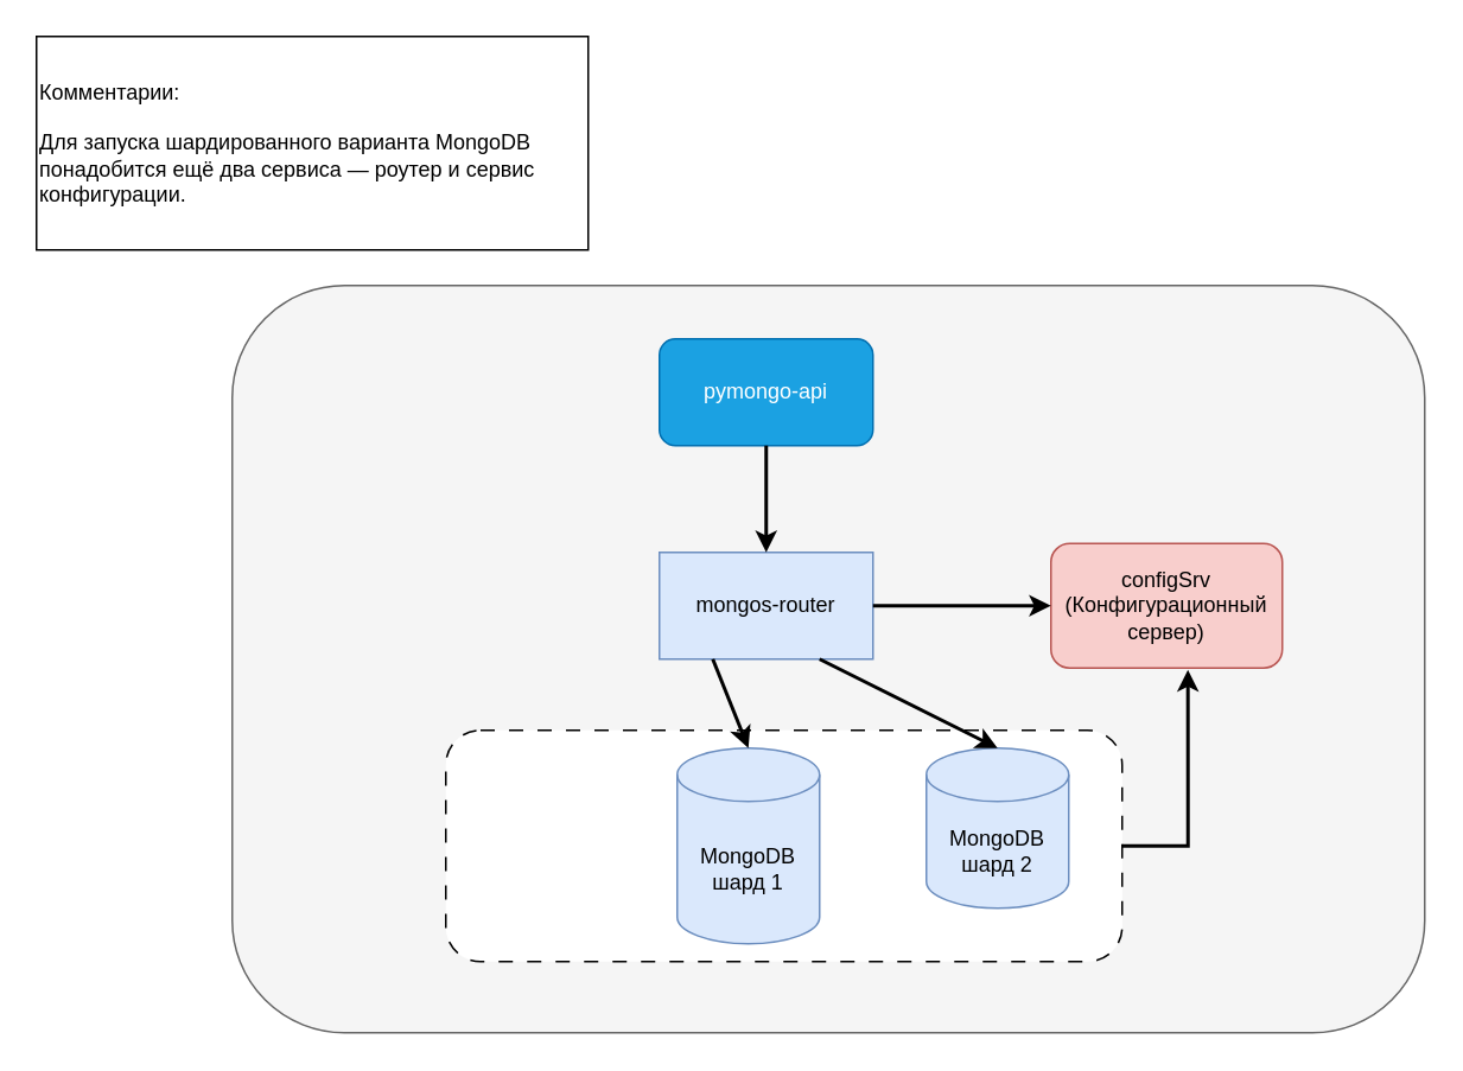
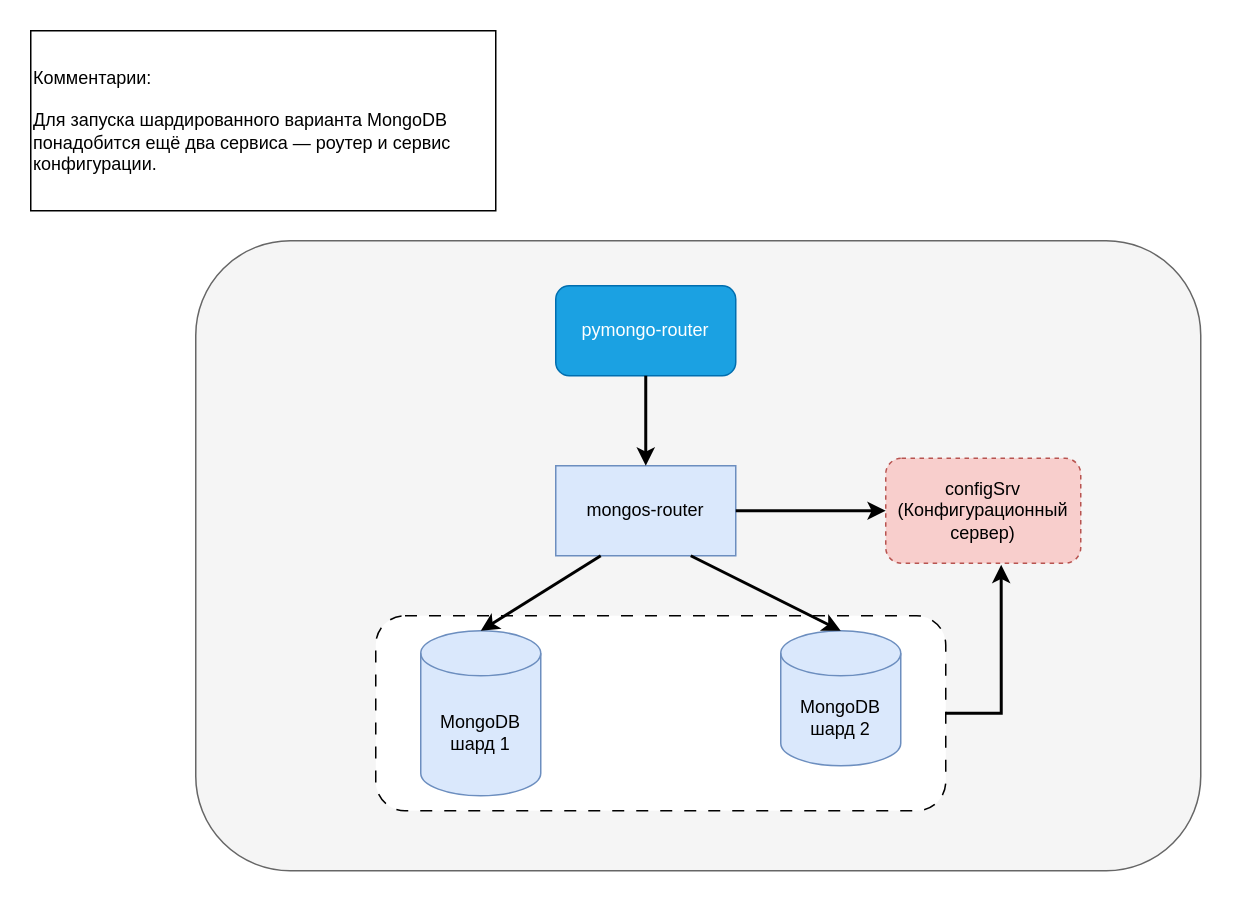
  <mxCell id="0" />
  <mxCell id="1" parent="0" />
  <mxCell id="2" value="" style="rounded=1;whiteSpace=wrap;html=1;fillColor=#f5f5f5;fontColor=#333333;strokeColor=#666666;" vertex="1" parent="1"><mxGeometry x="130" y="160" width="670" height="420" as="geometry" /></mxCell>
  <mxCell id="3" value="" style="rounded=1;whiteSpace=wrap;html=1;dashed=1;dashPattern=8 8;perimeterSpacing=0;glass=0;" vertex="1" parent="1"><mxGeometry x="250" y="410" width="380" height="130" as="geometry" /></mxCell>
- <mxCell id="4" value="pymongo-api" style="rounded=1;whiteSpace=wrap;html=1;fillColor=#1ba1e2;fontColor=#ffffff;strokeColor=#006EAF;" parent="1" vertex="1"><mxGeometry x="370" y="190" width="120" height="60" as="geometry" /></mxCell>
- <mxCell id="5" value="MongoDB&lt;div&gt;шард 1&lt;/div&gt;" style="shape=cylinder3;whiteSpace=wrap;html=1;boundedLbl=1;backgroundOutline=1;size=15;fillColor=#dae8fc;strokeColor=#6c8ebf;" vertex="1" parent="1"><mxGeometry x="380" y="420" width="80" height="110" as="geometry" /></mxCell>
+ <mxCell id="4" value="pymongo-router" style="rounded=1;whiteSpace=wrap;html=1;fillColor=#1ba1e2;fontColor=#ffffff;strokeColor=#006EAF;" parent="1" vertex="1"><mxGeometry x="370" y="190" width="120" height="60" as="geometry" /></mxCell>
+ <mxCell id="5" value="MongoDB&lt;div&gt;шард 1&lt;/div&gt;" style="shape=cylinder3;whiteSpace=wrap;html=1;boundedLbl=1;backgroundOutline=1;size=15;fillColor=#dae8fc;strokeColor=#6c8ebf;" vertex="1" parent="1"><mxGeometry x="280" y="420" width="80" height="110" as="geometry" /></mxCell>
  <mxCell id="6" value="Комментарии:&amp;nbsp;&lt;div&gt;&lt;br&gt;&lt;div&gt;Для запуска шардированного варианта MongoDB понадобится ещё два сервиса — роутер и сервис конфигурации.&lt;/div&gt;&lt;/div&gt;" style="rounded=0;whiteSpace=wrap;html=1;align=left;" vertex="1" parent="1"><mxGeometry x="20" y="20" width="310" height="120" as="geometry" /></mxCell>
  <mxCell id="7" value="MongoDB&lt;div&gt;шард 2&lt;/div&gt;" style="shape=cylinder3;whiteSpace=wrap;html=1;boundedLbl=1;backgroundOutline=1;size=15;fillColor=#dae8fc;strokeColor=#6c8ebf;" vertex="1" parent="1"><mxGeometry x="520" y="420" width="80" height="90" as="geometry" /></mxCell>
  <mxCell id="8" value="mongos-router" style="whiteSpace=wrap;html=1;fillColor=#dae8fc;strokeColor=#6c8ebf;rounded=0;" vertex="1" parent="1"><mxGeometry x="370" y="310" width="120" height="60" as="geometry" /></mxCell>
- <mxCell id="9" value="configSrv&lt;div&gt;(Конфигурационный сервер)&lt;/div&gt;" style="rounded=1;whiteSpace=wrap;html=1;fillColor=#f8cecc;strokeColor=#b85450;" vertex="1" parent="1"><mxGeometry x="590" y="305" width="130" height="70" as="geometry" /></mxCell>
+ <mxCell id="9" value="configSrv&lt;div&gt;(Конфигурационный сервер)&lt;/div&gt;" style="rounded=1;whiteSpace=wrap;html=1;fillColor=#f8cecc;strokeColor=#b85450;dashed=1;" vertex="1" parent="1"><mxGeometry x="590" y="305" width="130" height="70" as="geometry" /></mxCell>
  <mxCell id="10" value="" style="endArrow=classic;html=1;rounded=0;exitX=0.5;exitY=1;exitDx=0;exitDy=0;strokeWidth=2;" edge="1" parent="1" source="4" target="8"><mxGeometry width="50" height="50" relative="1" as="geometry"><mxPoint x="230" y="460" as="sourcePoint" /><mxPoint x="280" y="410" as="targetPoint" /></mxGeometry></mxCell>
  <mxCell id="11" value="" style="endArrow=classic;html=1;rounded=0;exitX=0.25;exitY=1;exitDx=0;exitDy=0;entryX=0.5;entryY=0;entryDx=0;entryDy=0;entryPerimeter=0;strokeWidth=2;" edge="1" parent="1" source="8" target="5"><mxGeometry width="50" height="50" relative="1" as="geometry"><mxPoint x="230" y="460" as="sourcePoint" /><mxPoint x="280" y="410" as="targetPoint" /></mxGeometry></mxCell>
  <mxCell id="12" value="" style="endArrow=classic;html=1;rounded=0;exitX=0.75;exitY=1;exitDx=0;exitDy=0;entryX=0.5;entryY=0;entryDx=0;entryDy=0;entryPerimeter=0;strokeWidth=2;" edge="1" parent="1" source="8" target="7"><mxGeometry width="50" height="50" relative="1" as="geometry"><mxPoint x="230" y="460" as="sourcePoint" /><mxPoint x="280" y="410" as="targetPoint" /></mxGeometry></mxCell>
  <mxCell id="13" value="" style="endArrow=classic;html=1;rounded=0;exitX=1;exitY=0.5;exitDx=0;exitDy=0;strokeWidth=2;entryX=0;entryY=0.5;entryDx=0;entryDy=0;" edge="1" parent="1" source="8" target="9"><mxGeometry width="50" height="50" relative="1" as="geometry"><mxPoint x="230" y="460" as="sourcePoint" /><mxPoint x="570" y="340" as="targetPoint" /></mxGeometry></mxCell>
  <mxCell id="14" value="" style="endArrow=classic;html=1;rounded=0;exitX=1;exitY=0.5;exitDx=0;exitDy=0;entryX=0.592;entryY=1.014;entryDx=0;entryDy=0;entryPerimeter=0;strokeWidth=2;" edge="1" parent="1" source="3" target="9"><mxGeometry width="50" height="50" relative="1" as="geometry"><mxPoint x="230" y="460" as="sourcePoint" /><mxPoint x="280" y="410" as="targetPoint" /><Array as="points"><mxPoint x="667" y="475" /></Array></mxGeometry></mxCell>
